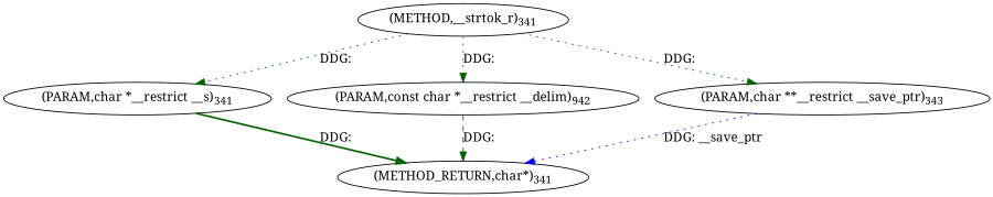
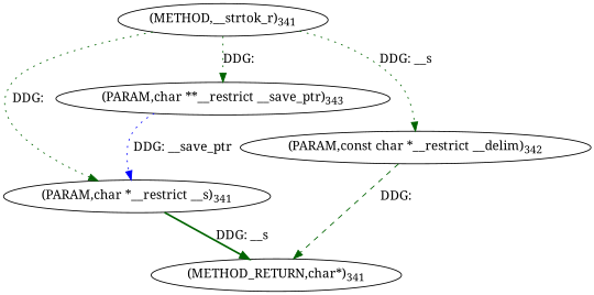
  digraph {
    fontname="Noto Serif"
    node [fontname="Noto Serif"]
    edge [color=darkgreen fontname="Noto Serif" style=dotted]
    n1 [label=<(METHOD,__strtok_r)<SUB>341</SUB>>]
    n2 [label=<(PARAM,char *__restrict __s)<SUB>341</SUB>>]
-   n3 [label=<(PARAM,const char *__restrict __delim)<SUB>942</SUB>>]
+   n3 [label=<(PARAM,const char *__restrict __delim)<SUB>342</SUB>>]
    n4 [label=<(PARAM,char **__restrict __save_ptr)<SUB>343</SUB>>]
    n5 [label=<(METHOD_RETURN,char*)<SUB>341</SUB>>]
    n1 -> n2 [label="DDG: "]
-   n1 -> n3 [label="DDG: "]
+   n1 -> n3 [label="DDG: __s"]
    n1 -> n4 [label="DDG: "]
-   n2 -> n5 [label="DDG: " style=bold]
+   n2 -> n5 [label="DDG: __s" style=bold]
    n3 -> n5 [label="DDG: " style=dashed]
-   n4 -> n5 [color=blue label="DDG: __save_ptr"]
+   n4 -> n2 [color=blue label="DDG: __save_ptr"]
  }
